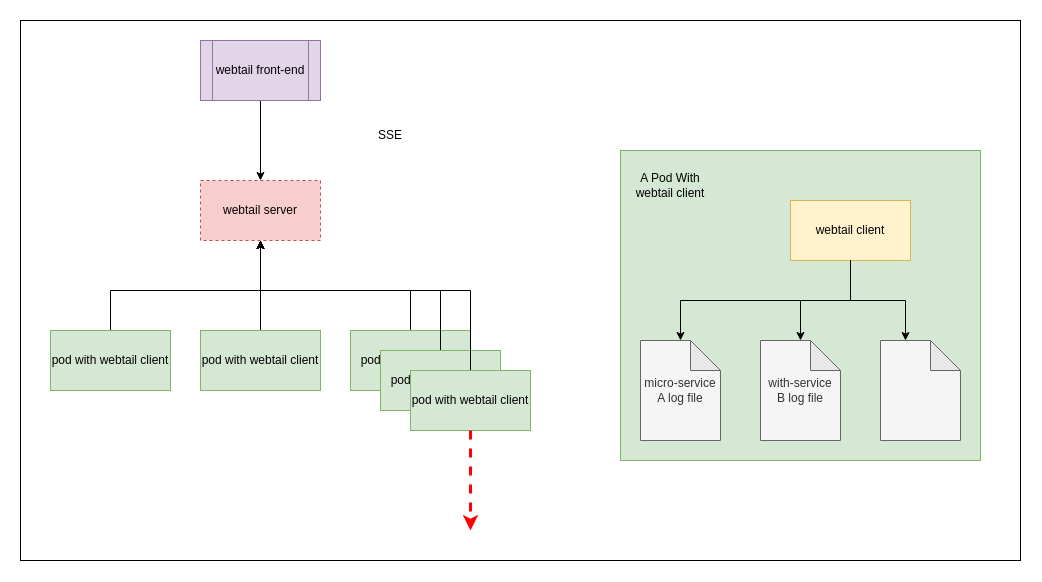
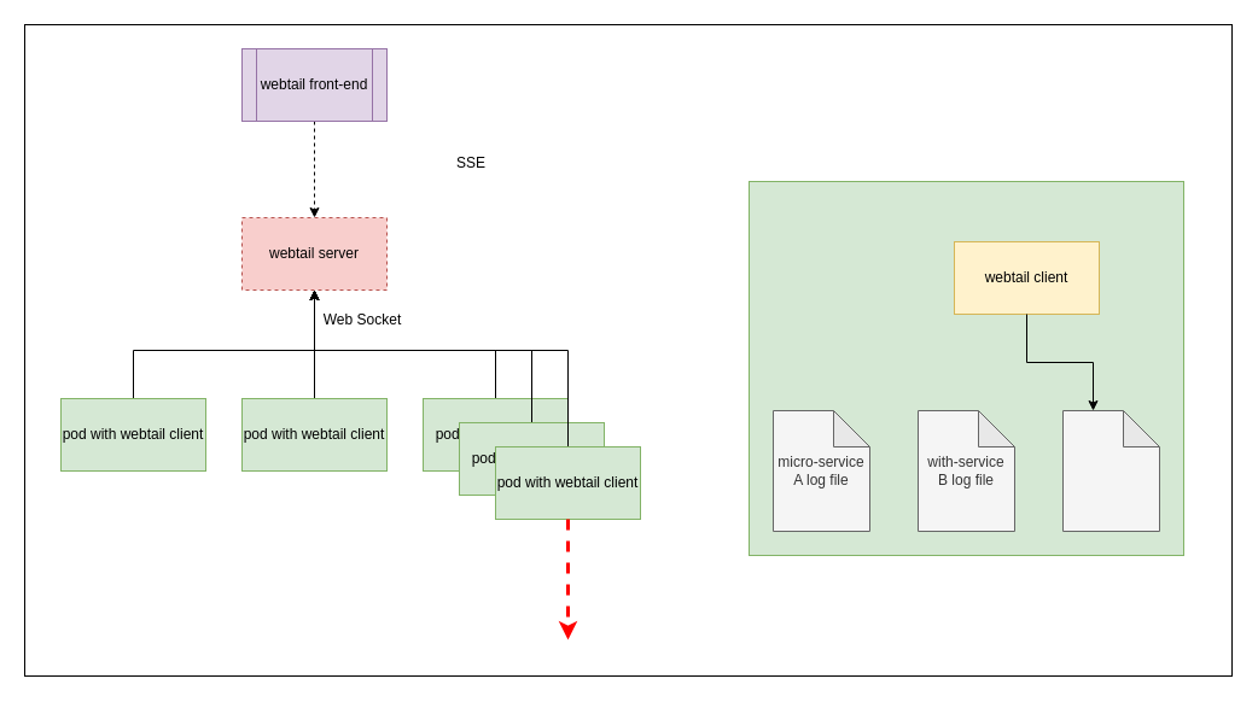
  <mxCell id="0" />
  <mxCell id="1" parent="0" />
  <mxCell id="2" value="" style="rounded=0;whiteSpace=wrap;html=1;fillColor=none;" parent="1" vertex="1"><mxGeometry x="20" y="20" width="1000" height="540" as="geometry" /></mxCell>
  <mxCell id="3" value="" style="rounded=0;whiteSpace=wrap;html=1;fillColor=#d5e8d4;strokeColor=#82b366;" parent="1" vertex="1"><mxGeometry x="620" y="150" width="360" height="310" as="geometry" /></mxCell>
  <mxCell id="4" value="webtail client" style="rounded=0;whiteSpace=wrap;html=1;fillColor=#fff2cc;strokeColor=#d6b656;" parent="1" vertex="1"><mxGeometry x="790" y="200" width="120" height="60" as="geometry" /></mxCell>
  <mxCell id="5" value="micro-service&lt;div&gt;A log file&lt;/div&gt;" style="shape=note;whiteSpace=wrap;html=1;backgroundOutline=1;darkOpacity=0.05;fillColor=#f5f5f5;fontColor=#333333;strokeColor=#666666;" parent="1" vertex="1"><mxGeometry x="640" y="340" width="80" height="100" as="geometry" /></mxCell>
  <mxCell id="6" value="with-service&lt;div&gt;B log file&lt;/div&gt;" style="shape=note;whiteSpace=wrap;html=1;backgroundOutline=1;darkOpacity=0.05;fillColor=#f5f5f5;fontColor=#333333;strokeColor=#666666;" parent="1" vertex="1"><mxGeometry x="760" y="340" width="80" height="100" as="geometry" /></mxCell>
  <mxCell id="7" value="" style="shape=note;whiteSpace=wrap;html=1;backgroundOutline=1;darkOpacity=0.05;fillColor=#f5f5f5;fontColor=#333333;strokeColor=#666666;" parent="1" vertex="1"><mxGeometry x="880" y="340" width="80" height="100" as="geometry" /></mxCell>
  <mxCell id="8" style="edgeStyle=orthogonalEdgeStyle;rounded=0;orthogonalLoop=1;jettySize=auto;html=1;exitX=0.5;exitY=1;exitDx=0;exitDy=0;entryX=0;entryY=0;entryDx=25;entryDy=0;entryPerimeter=0;" parent="1" source="4" target="7" edge="1"><mxGeometry relative="1" as="geometry" /></mxCell>
- <mxCell id="9" value="A Pod With webtail client" style="text;html=1;align=center;verticalAlign=middle;whiteSpace=wrap;rounded=0;" parent="1" vertex="1"><mxGeometry x="620" y="170" width="100" height="30" as="geometry" /></mxCell>
  <mxCell id="10" value="webtail server" style="rounded=0;whiteSpace=wrap;html=1;fillColor=#f8cecc;strokeColor=#b85450;dashed=1;" parent="1" vertex="1"><mxGeometry x="200" y="180" width="120" height="60" as="geometry" /></mxCell>
  <mxCell id="11" style="edgeStyle=orthogonalEdgeStyle;rounded=0;orthogonalLoop=1;jettySize=auto;html=1;exitX=0.5;exitY=0;exitDx=0;exitDy=0;entryX=0.5;entryY=1;entryDx=0;entryDy=0;" parent="1" source="12" target="10" edge="1"><mxGeometry relative="1" as="geometry"><Array as="points"><mxPoint x="110" y="290" /><mxPoint x="260" y="290" /></Array></mxGeometry></mxCell>
  <mxCell id="12" value="pod with webtail client" style="rounded=0;whiteSpace=wrap;html=1;fillColor=#d5e8d4;strokeColor=#82b366;" parent="1" vertex="1"><mxGeometry x="50" y="330" width="120" height="60" as="geometry" /></mxCell>
  <mxCell id="13" style="edgeStyle=orthogonalEdgeStyle;rounded=0;orthogonalLoop=1;jettySize=auto;html=1;exitX=0.5;exitY=0;exitDx=0;exitDy=0;entryX=0.5;entryY=1;entryDx=0;entryDy=0;" parent="1" source="14" target="10" edge="1"><mxGeometry relative="1" as="geometry" /></mxCell>
  <mxCell id="14" value="pod with webtail client" style="rounded=0;whiteSpace=wrap;html=1;fillColor=#d5e8d4;strokeColor=#82b366;" parent="1" vertex="1"><mxGeometry x="200" y="330" width="120" height="60" as="geometry" /></mxCell>
  <mxCell id="15" style="edgeStyle=orthogonalEdgeStyle;rounded=0;orthogonalLoop=1;jettySize=auto;html=1;exitX=0.5;exitY=0;exitDx=0;exitDy=0;entryX=0.5;entryY=1;entryDx=0;entryDy=0;" parent="1" source="16" target="10" edge="1"><mxGeometry relative="1" as="geometry"><Array as="points"><mxPoint x="410" y="290" /><mxPoint x="260" y="290" /></Array></mxGeometry></mxCell>
  <mxCell id="16" value="pod with fefs client" style="rounded=0;whiteSpace=wrap;html=1;fillColor=#d5e8d4;strokeColor=#82b366;" parent="1" vertex="1"><mxGeometry x="350" y="330" width="120" height="60" as="geometry" /></mxCell>
  <mxCell id="17" style="edgeStyle=orthogonalEdgeStyle;rounded=0;orthogonalLoop=1;jettySize=auto;html=1;exitX=0.5;exitY=0;exitDx=0;exitDy=0;entryX=0.5;entryY=1;entryDx=0;entryDy=0;" parent="1" source="18" target="10" edge="1"><mxGeometry relative="1" as="geometry"><Array as="points"><mxPoint x="440" y="290" /><mxPoint x="260" y="290" /></Array></mxGeometry></mxCell>
  <mxCell id="18" value="pod with fefs client" style="rounded=0;whiteSpace=wrap;html=1;fillColor=#d5e8d4;strokeColor=#82b366;" parent="1" vertex="1"><mxGeometry x="380" y="350" width="120" height="60" as="geometry" /></mxCell>
  <mxCell id="19" style="edgeStyle=orthogonalEdgeStyle;rounded=0;orthogonalLoop=1;jettySize=auto;html=1;exitX=0.5;exitY=0;exitDx=0;exitDy=0;entryX=0.5;entryY=1;entryDx=0;entryDy=0;" parent="1" source="20" target="10" edge="1"><mxGeometry relative="1" as="geometry"><Array as="points"><mxPoint x="470" y="290" /><mxPoint x="260" y="290" /></Array></mxGeometry></mxCell>
  <mxCell id="20" value="pod with webtail client" style="rounded=0;whiteSpace=wrap;html=1;fillColor=#d5e8d4;strokeColor=#82b366;" parent="1" vertex="1"><mxGeometry x="410" y="370" width="120" height="60" as="geometry" /></mxCell>
  <mxCell id="21" value="" style="endArrow=classic;html=1;rounded=0;exitX=0.5;exitY=1;exitDx=0;exitDy=0;dashed=1;strokeWidth=3;strokeColor=#FF0000;" parent="1" source="20" edge="1"><mxGeometry width="50" height="50" relative="1" as="geometry"><mxPoint x="480" y="560" as="sourcePoint" /><mxPoint x="470" y="530" as="targetPoint" /></mxGeometry></mxCell>
- <mxCell id="23" style="edgeStyle=orthogonalEdgeStyle;rounded=0;orthogonalLoop=1;jettySize=auto;html=1;exitX=0.5;exitY=1;exitDx=0;exitDy=0;entryX=0.5;entryY=0;entryDx=0;entryDy=0;entryPerimeter=0;" parent="1" source="4" target="6" edge="1"><mxGeometry relative="1" as="geometry" /></mxCell>
- <mxCell id="24" style="edgeStyle=orthogonalEdgeStyle;rounded=0;orthogonalLoop=1;jettySize=auto;html=1;exitX=0.5;exitY=1;exitDx=0;exitDy=0;entryX=0.5;entryY=0;entryDx=0;entryDy=0;entryPerimeter=0;" parent="1" source="4" target="5" edge="1"><mxGeometry relative="1" as="geometry" /></mxCell>
- <mxCell id="25" style="edgeStyle=orthogonalEdgeStyle;rounded=0;orthogonalLoop=1;jettySize=auto;html=1;exitX=0.5;exitY=1;exitDx=0;exitDy=0;entryX=0.5;entryY=0;entryDx=0;entryDy=0;" parent="1" source="26" target="10" edge="1"><mxGeometry relative="1" as="geometry" /></mxCell>
+ <mxCell id="22" value="Web Socket" style="text;html=1;align=center;verticalAlign=middle;whiteSpace=wrap;rounded=0;" parent="1" vertex="1"><mxGeometry x="250" y="250" width="100" height="30" as="geometry" /></mxCell>
+ <mxCell id="25" style="edgeStyle=orthogonalEdgeStyle;rounded=0;orthogonalLoop=1;jettySize=auto;html=1;exitX=0.5;exitY=1;exitDx=0;exitDy=0;entryX=0.5;entryY=0;entryDx=0;entryDy=0;dashed=1;" parent="1" source="26" target="10" edge="1"><mxGeometry relative="1" as="geometry" /></mxCell>
  <mxCell id="26" value="webtail front-end" style="shape=process;whiteSpace=wrap;html=1;backgroundOutline=1;fillColor=#e1d5e7;strokeColor=#9673a6;" parent="1" vertex="1"><mxGeometry x="200" y="40" width="120" height="60" as="geometry" /></mxCell>
  <mxCell id="27" value="SSE" style="text;html=1;align=center;verticalAlign=middle;whiteSpace=wrap;rounded=0;" parent="1" vertex="1"><mxGeometry x="360" y="120" width="60" height="30" as="geometry" /></mxCell>
